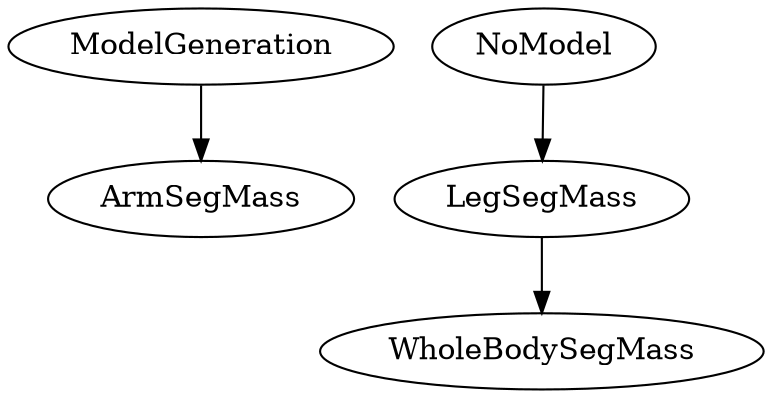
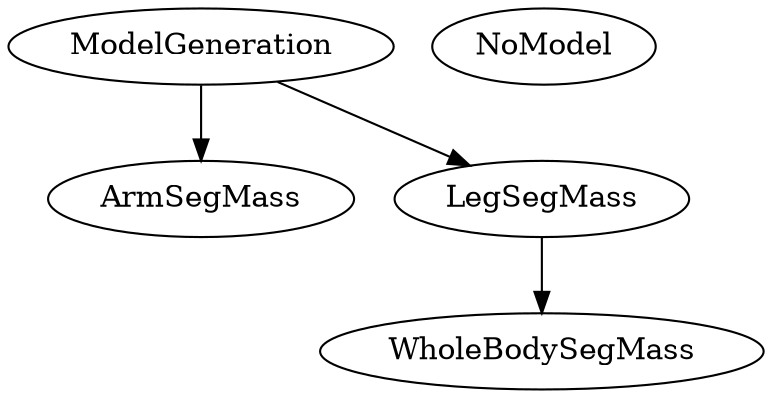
  digraph {
    ModelGeneration
    ArmSegMass
    LegSegMass
    WholeBodySegMass
    NoModel
    ModelGeneration -> ArmSegMass
-   NoModel -> LegSegMass
+   ModelGeneration -> LegSegMass
    LegSegMass -> WholeBodySegMass
  }
